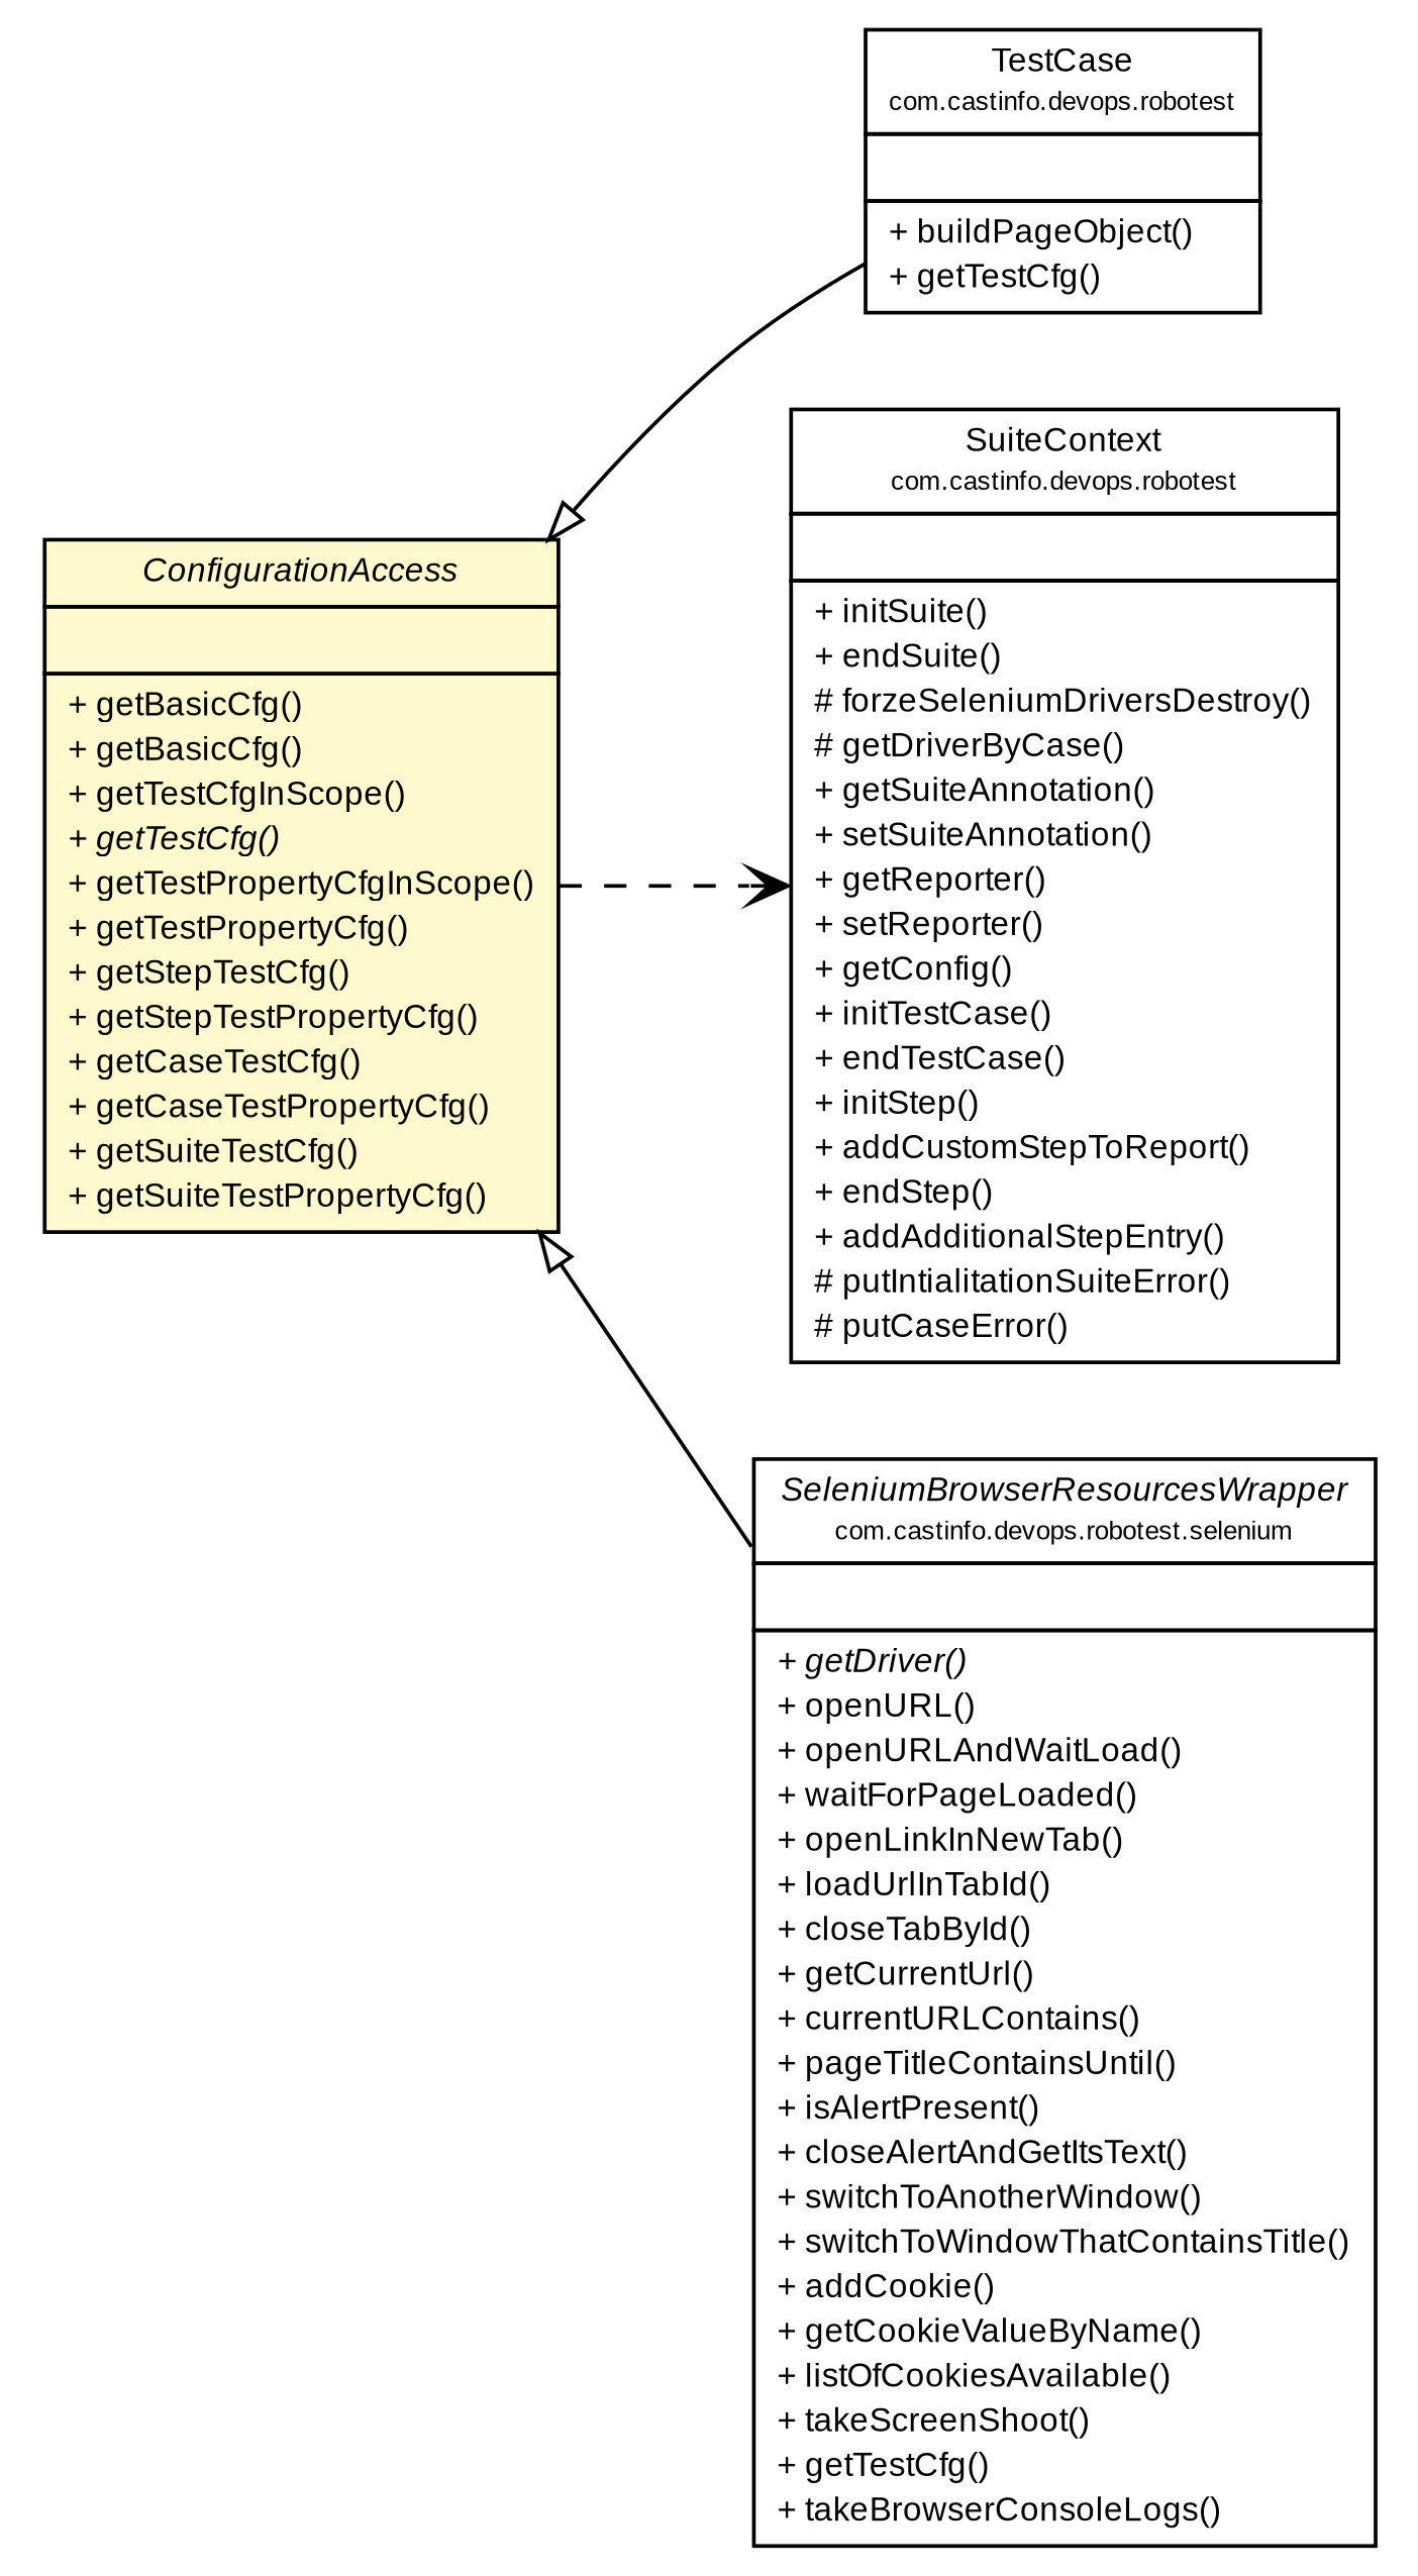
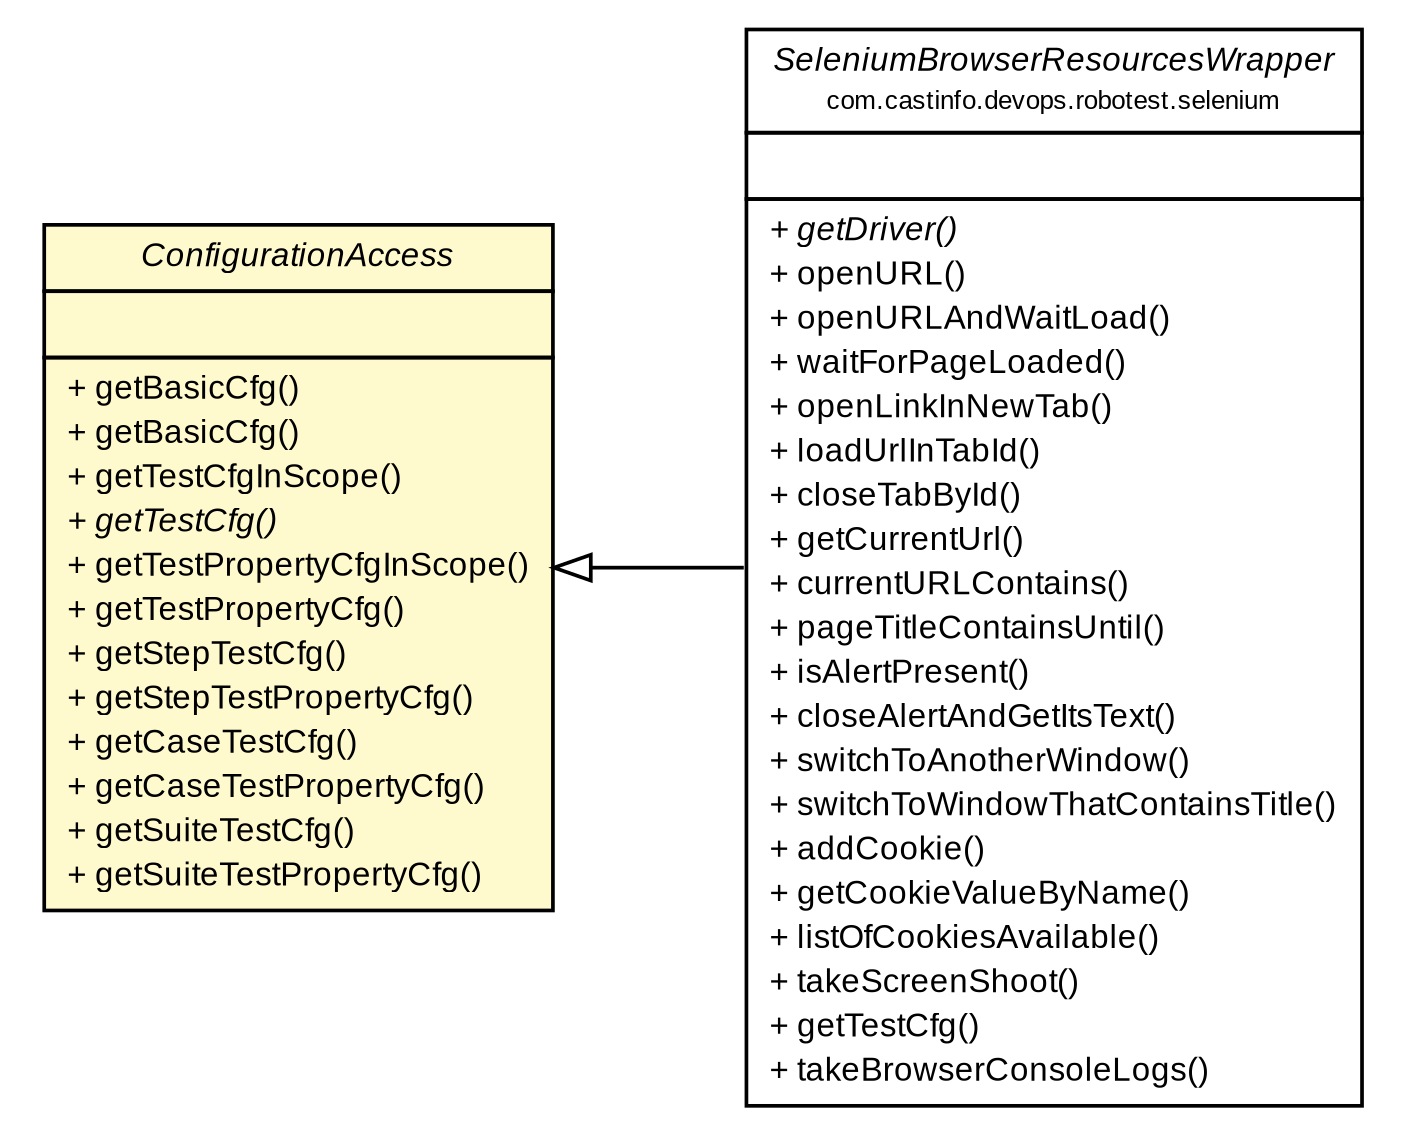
  digraph {
    nodesep=0.25
    rankdir=LR
    ranksep=0.5
    node [fontcolor=black fontname=arial fontsize=9.0 shape=plaintext]
    edge [arrowtail=empty dir=back fontname=arial fontsize=10 headport=p labelfontname=arial labelfontsize=10 tailport=p]
    n1 [label=<<table title="com.castinfo.devops.robotest.config.ConfigurationAccess" border="0" cellborder="1" cellspacing="0" cellpadding="2" port="p" bgcolor="lemonChiffon" href="./ConfigurationAccess.html"> 		<tr><td><table border="0" cellspacing="0" cellpadding="1"> <tr><td align="center" balign="center"><font face="arial italic"> ConfigurationAccess </font></td></tr> 		</table></td></tr> 		<tr><td><table border="0" cellspacing="0" cellpadding="1"> <tr><td align="left" balign="left">  </td></tr> 		</table></td></tr> 		<tr><td><table border="0" cellspacing="0" cellpadding="1"> <tr><td align="left" balign="left"> + getBasicCfg() </td></tr> <tr><td align="left" balign="left"> + getBasicCfg() </td></tr> <tr><td align="left" balign="left"> + getTestCfgInScope() </td></tr> <tr><td align="left" balign="left"><font face="arial italic" point-size="9.0"> + getTestCfg() </font></td></tr> <tr><td align="left" balign="left"> + getTestPropertyCfgInScope() </td></tr> <tr><td align="left" balign="left"> + getTestPropertyCfg() </td></tr> <tr><td align="left" balign="left"> + getStepTestCfg() </td></tr> <tr><td align="left" balign="left"> + getStepTestPropertyCfg() </td></tr> <tr><td align="left" balign="left"> + getCaseTestCfg() </td></tr> <tr><td align="left" balign="left"> + getCaseTestPropertyCfg() </td></tr> <tr><td align="left" balign="left"> + getSuiteTestCfg() </td></tr> <tr><td align="left" balign="left"> + getSuiteTestPropertyCfg() </td></tr> 		</table></td></tr> 		</table>>]
-   n2 [label=<<table title="com.castinfo.devops.robotest.TestCase" border="0" cellborder="1" cellspacing="0" cellpadding="2" port="p" href="../TestCase.html"> 		<tr><td><table border="0" cellspacing="0" cellpadding="1"> <tr><td align="center" balign="center"> TestCase </td></tr> <tr><td align="center" balign="center"><font point-size="7.0"> com.castinfo.devops.robotest </font></td></tr> 		</table></td></tr> 		<tr><td><table border="0" cellspacing="0" cellpadding="1"> <tr><td align="left" balign="left">  </td></tr> 		</table></td></tr> 		<tr><td><table border="0" cellspacing="0" cellpadding="1"> <tr><td align="left" balign="left"> + buildPageObject() </td></tr> <tr><td align="left" balign="left"> + getTestCfg() </td></tr> 		</table></td></tr> 		</table>>]
-   n3 [label=<<table title="com.castinfo.devops.robotest.SuiteContext" border="0" cellborder="1" cellspacing="0" cellpadding="2" port="p" href="../SuiteContext.html"> 		<tr><td><table border="0" cellspacing="0" cellpadding="1"> <tr><td align="center" balign="center"> SuiteContext </td></tr> <tr><td align="center" balign="center"><font point-size="7.0"> com.castinfo.devops.robotest </font></td></tr> 		</table></td></tr> 		<tr><td><table border="0" cellspacing="0" cellpadding="1"> <tr><td align="left" balign="left">  </td></tr> 		</table></td></tr> 		<tr><td><table border="0" cellspacing="0" cellpadding="1"> <tr><td align="left" balign="left"> + initSuite() </td></tr> <tr><td align="left" balign="left"> + endSuite() </td></tr> <tr><td align="left" balign="left"> # forzeSeleniumDriversDestroy() </td></tr> <tr><td align="left" balign="left"> # getDriverByCase() </td></tr> <tr><td align="left" balign="left"> + getSuiteAnnotation() </td></tr> <tr><td align="left" balign="left"> + setSuiteAnnotation() </td></tr> <tr><td align="left" balign="left"> + getReporter() </td></tr> <tr><td align="left" balign="left"> + setReporter() </td></tr> <tr><td align="left" balign="left"> + getConfig() </td></tr> <tr><td align="left" balign="left"> + initTestCase() </td></tr> <tr><td align="left" balign="left"> + endTestCase() </td></tr> <tr><td align="left" balign="left"> + initStep() </td></tr> <tr><td align="left" balign="left"> + addCustomStepToReport() </td></tr> <tr><td align="left" balign="left"> + endStep() </td></tr> <tr><td align="left" balign="left"> + addAdditionalStepEntry() </td></tr> <tr><td align="left" balign="left"> # putIntialitationSuiteError() </td></tr> <tr><td align="left" balign="left"> # putCaseError() </td></tr> 		</table></td></tr> 		</table>>]
    n4 [label=<<table title="com.castinfo.devops.robotest.selenium.SeleniumBrowserResourcesWrapper" border="0" cellborder="1" cellspacing="0" cellpadding="2" port="p" href="../selenium/SeleniumBrowserResourcesWrapper.html"> 		<tr><td><table border="0" cellspacing="0" cellpadding="1"> <tr><td align="center" balign="center"><font face="arial italic"> SeleniumBrowserResourcesWrapper </font></td></tr> <tr><td align="center" balign="center"><font point-size="7.0"> com.castinfo.devops.robotest.selenium </font></td></tr> 		</table></td></tr> 		<tr><td><table border="0" cellspacing="0" cellpadding="1"> <tr><td align="left" balign="left">  </td></tr> 		</table></td></tr> 		<tr><td><table border="0" cellspacing="0" cellpadding="1"> <tr><td align="left" balign="left"><font face="arial italic" point-size="9.0"> + getDriver() </font></td></tr> <tr><td align="left" balign="left"> + openURL() </td></tr> <tr><td align="left" balign="left"> + openURLAndWaitLoad() </td></tr> <tr><td align="left" balign="left"> + waitForPageLoaded() </td></tr> <tr><td align="left" balign="left"> + openLinkInNewTab() </td></tr> <tr><td align="left" balign="left"> + loadUrlInTabId() </td></tr> <tr><td align="left" balign="left"> + closeTabById() </td></tr> <tr><td align="left" balign="left"> + getCurrentUrl() </td></tr> <tr><td align="left" balign="left"> + currentURLContains() </td></tr> <tr><td align="left" balign="left"> + pageTitleContainsUntil() </td></tr> <tr><td align="left" balign="left"> + isAlertPresent() </td></tr> <tr><td align="left" balign="left"> + closeAlertAndGetItsText() </td></tr> <tr><td align="left" balign="left"> + switchToAnotherWindow() </td></tr> <tr><td align="left" balign="left"> + switchToWindowThatContainsTitle() </td></tr> <tr><td align="left" balign="left"> + addCookie() </td></tr> <tr><td align="left" balign="left"> + getCookieValueByName() </td></tr> <tr><td align="left" balign="left"> + listOfCookiesAvailable() </td></tr> <tr><td align="left" balign="left"> + takeScreenShoot() </td></tr> <tr><td align="left" balign="left"> + getTestCfg() </td></tr> <tr><td align="left" balign="left"> + takeBrowserConsoleLogs() </td></tr> 		</table></td></tr> 		</table>>]
-   n1 -> n2
-   n1 -> n3 [arrowhead=open color=black fontcolor=black fontsize=10.0 style=dashed arrowtail="" dir=""]
    n1 -> n4
  }
